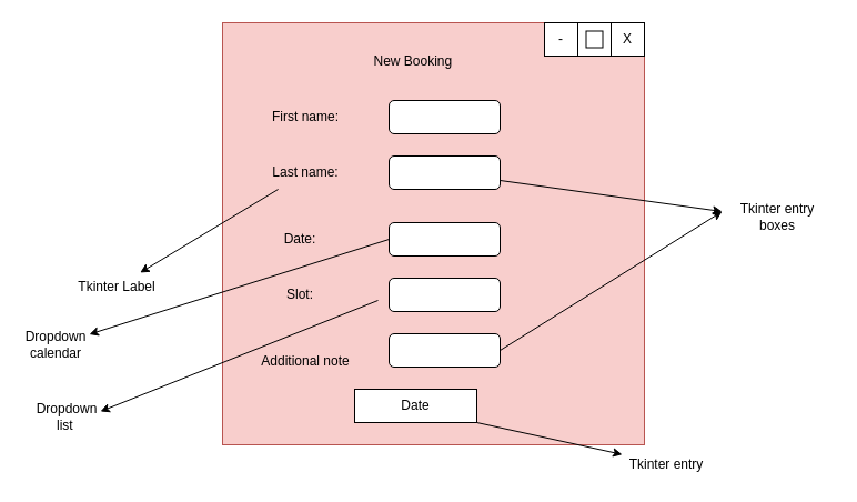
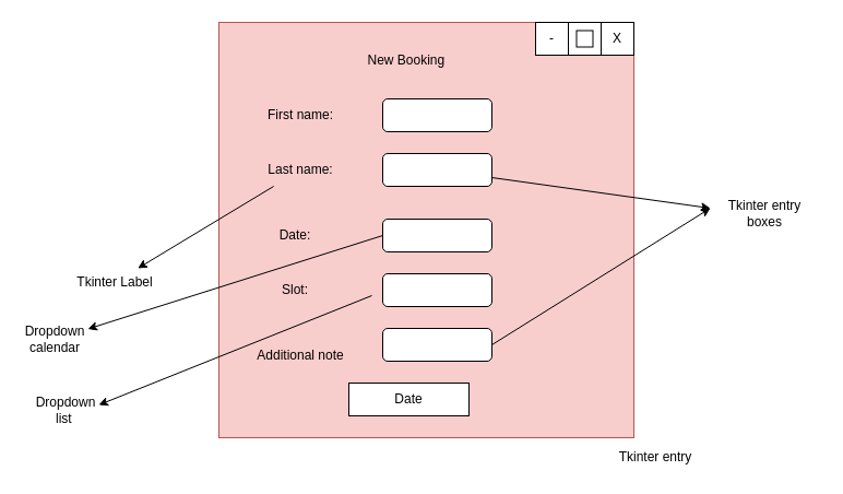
  <mxCell id="0" />
  <mxCell id="1" parent="0" />
  <mxCell id="2" value="" style="whiteSpace=wrap;html=1;aspect=fixed;fillColor=#f8cecc;strokeColor=#b85450;" vertex="1" parent="1"><mxGeometry x="200" y="20" width="380" height="380" as="geometry" /></mxCell>
  <mxCell id="3" value="New Booking&amp;nbsp;" style="text;html=1;align=center;verticalAlign=middle;whiteSpace=wrap;rounded=0;" vertex="1" parent="1"><mxGeometry x="331" y="40" width="85" height="30" as="geometry" /></mxCell>
  <mxCell id="4" value="" style="rounded=1;whiteSpace=wrap;html=1;" vertex="1" parent="1"><mxGeometry x="350" y="90" width="100" height="30" as="geometry" /></mxCell>
  <mxCell id="5" value="" style="rounded=1;whiteSpace=wrap;html=1;" vertex="1" parent="1"><mxGeometry x="350" y="140" width="100" height="30" as="geometry" /></mxCell>
  <mxCell id="6" value="" style="rounded=1;whiteSpace=wrap;html=1;" vertex="1" parent="1"><mxGeometry x="350" y="200" width="100" height="30" as="geometry" /></mxCell>
  <mxCell id="7" value="" style="rounded=1;whiteSpace=wrap;html=1;" vertex="1" parent="1"><mxGeometry x="350" y="250" width="100" height="30" as="geometry" /></mxCell>
  <mxCell id="8" value="" style="rounded=1;whiteSpace=wrap;html=1;" vertex="1" parent="1"><mxGeometry x="350" y="300" width="100" height="30" as="geometry" /></mxCell>
  <mxCell id="9" value="First name:" style="text;html=1;align=center;verticalAlign=middle;whiteSpace=wrap;rounded=0;" vertex="1" parent="1"><mxGeometry x="240" y="90" width="70" height="30" as="geometry" /></mxCell>
  <mxCell id="10" value="Last name:" style="text;html=1;align=center;verticalAlign=middle;whiteSpace=wrap;rounded=0;" vertex="1" parent="1"><mxGeometry x="240" y="140" width="70" height="30" as="geometry" /></mxCell>
  <mxCell id="11" value="Date:" style="text;html=1;align=center;verticalAlign=middle;whiteSpace=wrap;rounded=0;" vertex="1" parent="1"><mxGeometry x="240" y="200" width="60" height="30" as="geometry" /></mxCell>
  <mxCell id="12" value="Slot:" style="text;html=1;align=center;verticalAlign=middle;whiteSpace=wrap;rounded=0;" vertex="1" parent="1"><mxGeometry x="240" y="250" width="60" height="30" as="geometry" /></mxCell>
  <mxCell id="13" value="Additional note" style="text;html=1;align=center;verticalAlign=middle;whiteSpace=wrap;rounded=0;" vertex="1" parent="1"><mxGeometry x="230" y="310" width="90" height="30" as="geometry" /></mxCell>
  <mxCell id="14" value="Date" style="rounded=0;whiteSpace=wrap;html=1;" vertex="1" parent="1"><mxGeometry x="319" y="350" width="110" height="30" as="geometry" /></mxCell>
  <mxCell id="15" value="X" style="whiteSpace=wrap;html=1;aspect=fixed;" vertex="1" parent="1"><mxGeometry x="550" y="20" width="30" height="30" as="geometry" /></mxCell>
  <mxCell id="16" value="" style="whiteSpace=wrap;html=1;aspect=fixed;" vertex="1" parent="1"><mxGeometry x="520" y="20" width="30" height="30" as="geometry" /></mxCell>
  <mxCell id="17" value="" style="whiteSpace=wrap;html=1;aspect=fixed;" vertex="1" parent="1"><mxGeometry x="527.5" y="27.5" width="15" height="15" as="geometry" /></mxCell>
  <mxCell id="18" value="-" style="whiteSpace=wrap;html=1;aspect=fixed;" vertex="1" parent="1"><mxGeometry x="490" y="20" width="30" height="30" as="geometry" /></mxCell>
- <mxCell id="19" value="" style="endArrow=classic;html=1;rounded=0;exitX=1;exitY=1;exitDx=0;exitDy=0;" edge="1" parent="1" source="14" target="20"><mxGeometry width="50" height="50" relative="1" as="geometry"><mxPoint x="340" y="270" as="sourcePoint" /><mxPoint x="590" y="420" as="targetPoint" /></mxGeometry></mxCell>
  <mxCell id="20" value="Tkinter entry" style="text;html=1;align=center;verticalAlign=middle;whiteSpace=wrap;rounded=0;" vertex="1" parent="1"><mxGeometry x="560" y="405" width="80" height="25" as="geometry" /></mxCell>
  <mxCell id="21" value="" style="endArrow=classic;html=1;rounded=0;" edge="1" parent="1" source="5"><mxGeometry width="50" height="50" relative="1" as="geometry"><mxPoint x="340" y="270" as="sourcePoint" /><mxPoint x="650" y="190" as="targetPoint" /></mxGeometry></mxCell>
  <mxCell id="22" value="" style="endArrow=classic;html=1;rounded=0;exitX=1;exitY=0.5;exitDx=0;exitDy=0;" edge="1" parent="1" source="8"><mxGeometry width="50" height="50" relative="1" as="geometry"><mxPoint x="340" y="270" as="sourcePoint" /><mxPoint x="650" y="190" as="targetPoint" /></mxGeometry></mxCell>
  <mxCell id="23" value="Tkinter entry boxes" style="text;html=1;align=center;verticalAlign=middle;whiteSpace=wrap;rounded=0;" vertex="1" parent="1"><mxGeometry x="650" y="180" width="100" height="30" as="geometry" /></mxCell>
  <mxCell id="24" value="" style="endArrow=classic;html=1;rounded=0;" edge="1" parent="1" source="10" target="25"><mxGeometry width="50" height="50" relative="1" as="geometry"><mxPoint x="340" y="270" as="sourcePoint" /><mxPoint x="120" y="260" as="targetPoint" /></mxGeometry></mxCell>
  <mxCell id="25" value="Tkinter Label" style="text;html=1;align=center;verticalAlign=middle;whiteSpace=wrap;rounded=0;" vertex="1" parent="1"><mxGeometry x="60" y="245" width="90" height="25" as="geometry" /></mxCell>
  <mxCell id="26" value="" style="endArrow=classic;html=1;rounded=0;" edge="1" parent="1"><mxGeometry width="50" height="50" relative="1" as="geometry"><mxPoint x="340" y="270" as="sourcePoint" /><mxPoint x="90" y="370" as="targetPoint" /></mxGeometry></mxCell>
  <mxCell id="27" value="Dropdown list&amp;nbsp;" style="text;html=1;align=center;verticalAlign=middle;whiteSpace=wrap;rounded=0;" vertex="1" parent="1"><mxGeometry x="30" y="360" width="60" height="30" as="geometry" /></mxCell>
  <mxCell id="28" value="" style="endArrow=classic;html=1;rounded=0;exitX=0;exitY=0.5;exitDx=0;exitDy=0;" edge="1" parent="1" source="6" target="29"><mxGeometry width="50" height="50" relative="1" as="geometry"><mxPoint x="340" y="270" as="sourcePoint" /><mxPoint x="50" y="310" as="targetPoint" /></mxGeometry></mxCell>
  <mxCell id="29" value="Dropdown calendar" style="text;html=1;align=center;verticalAlign=middle;whiteSpace=wrap;rounded=0;" vertex="1" parent="1"><mxGeometry x="20" y="295" width="60" height="30" as="geometry" /></mxCell>
